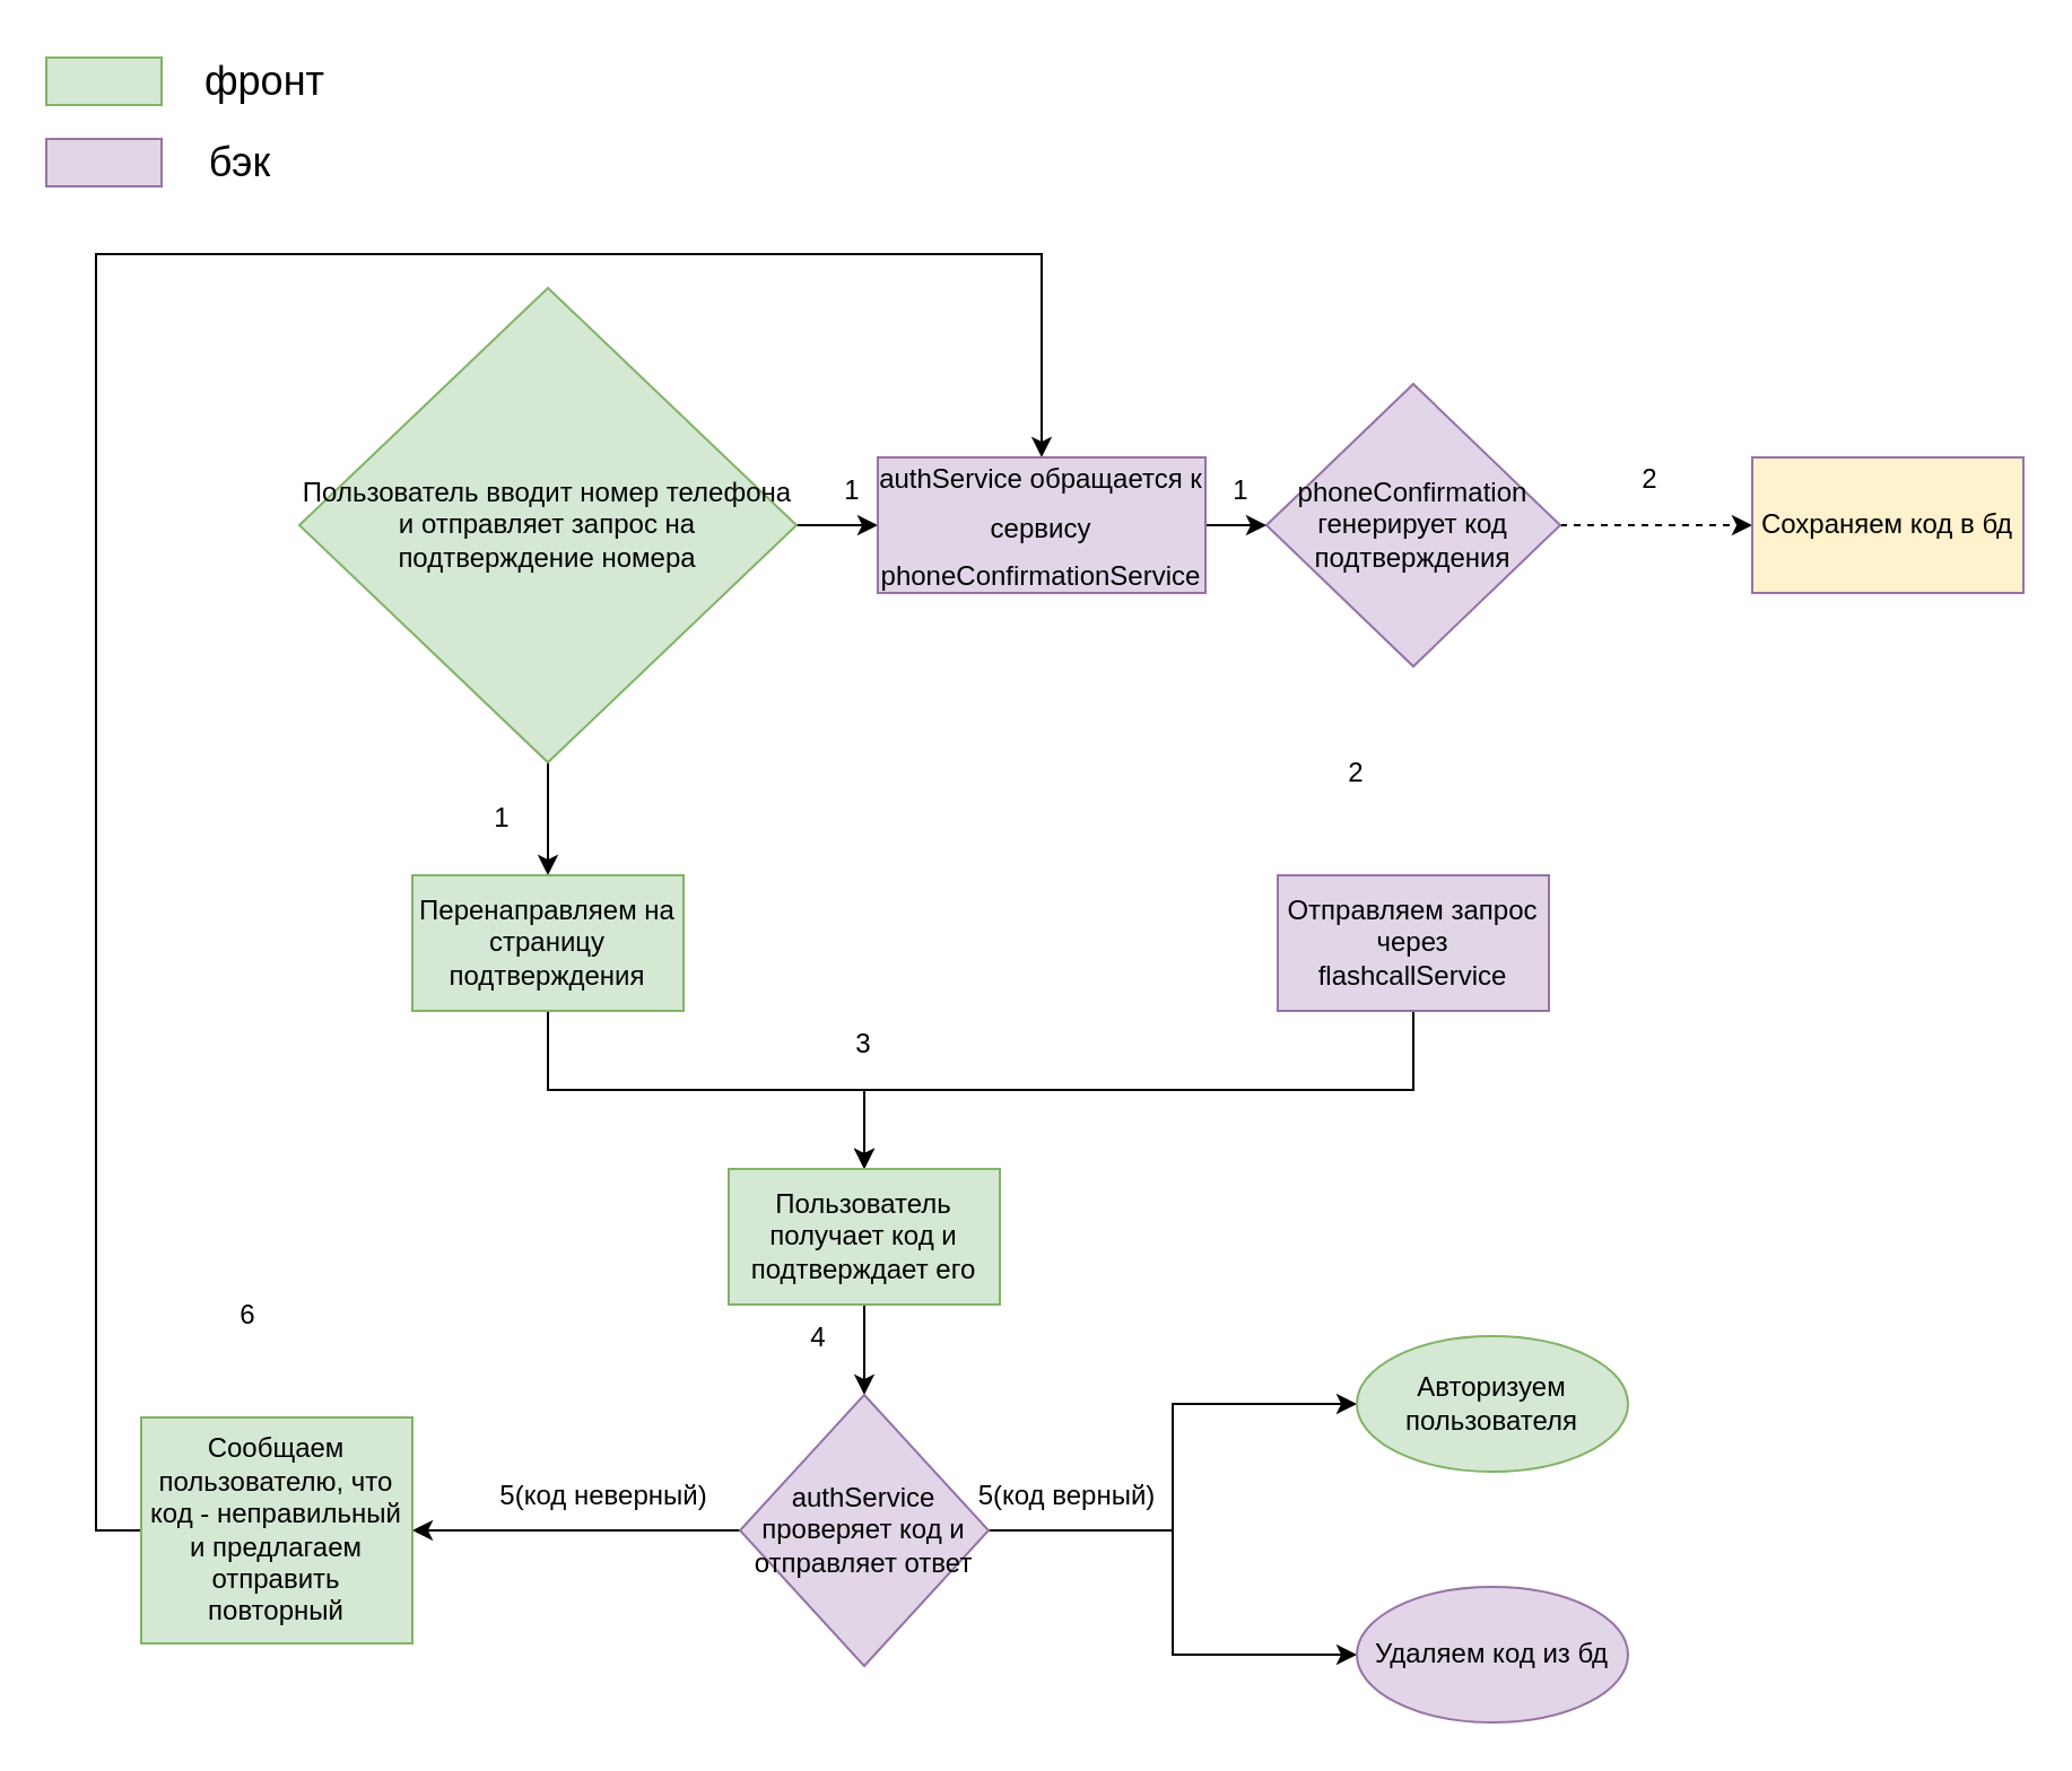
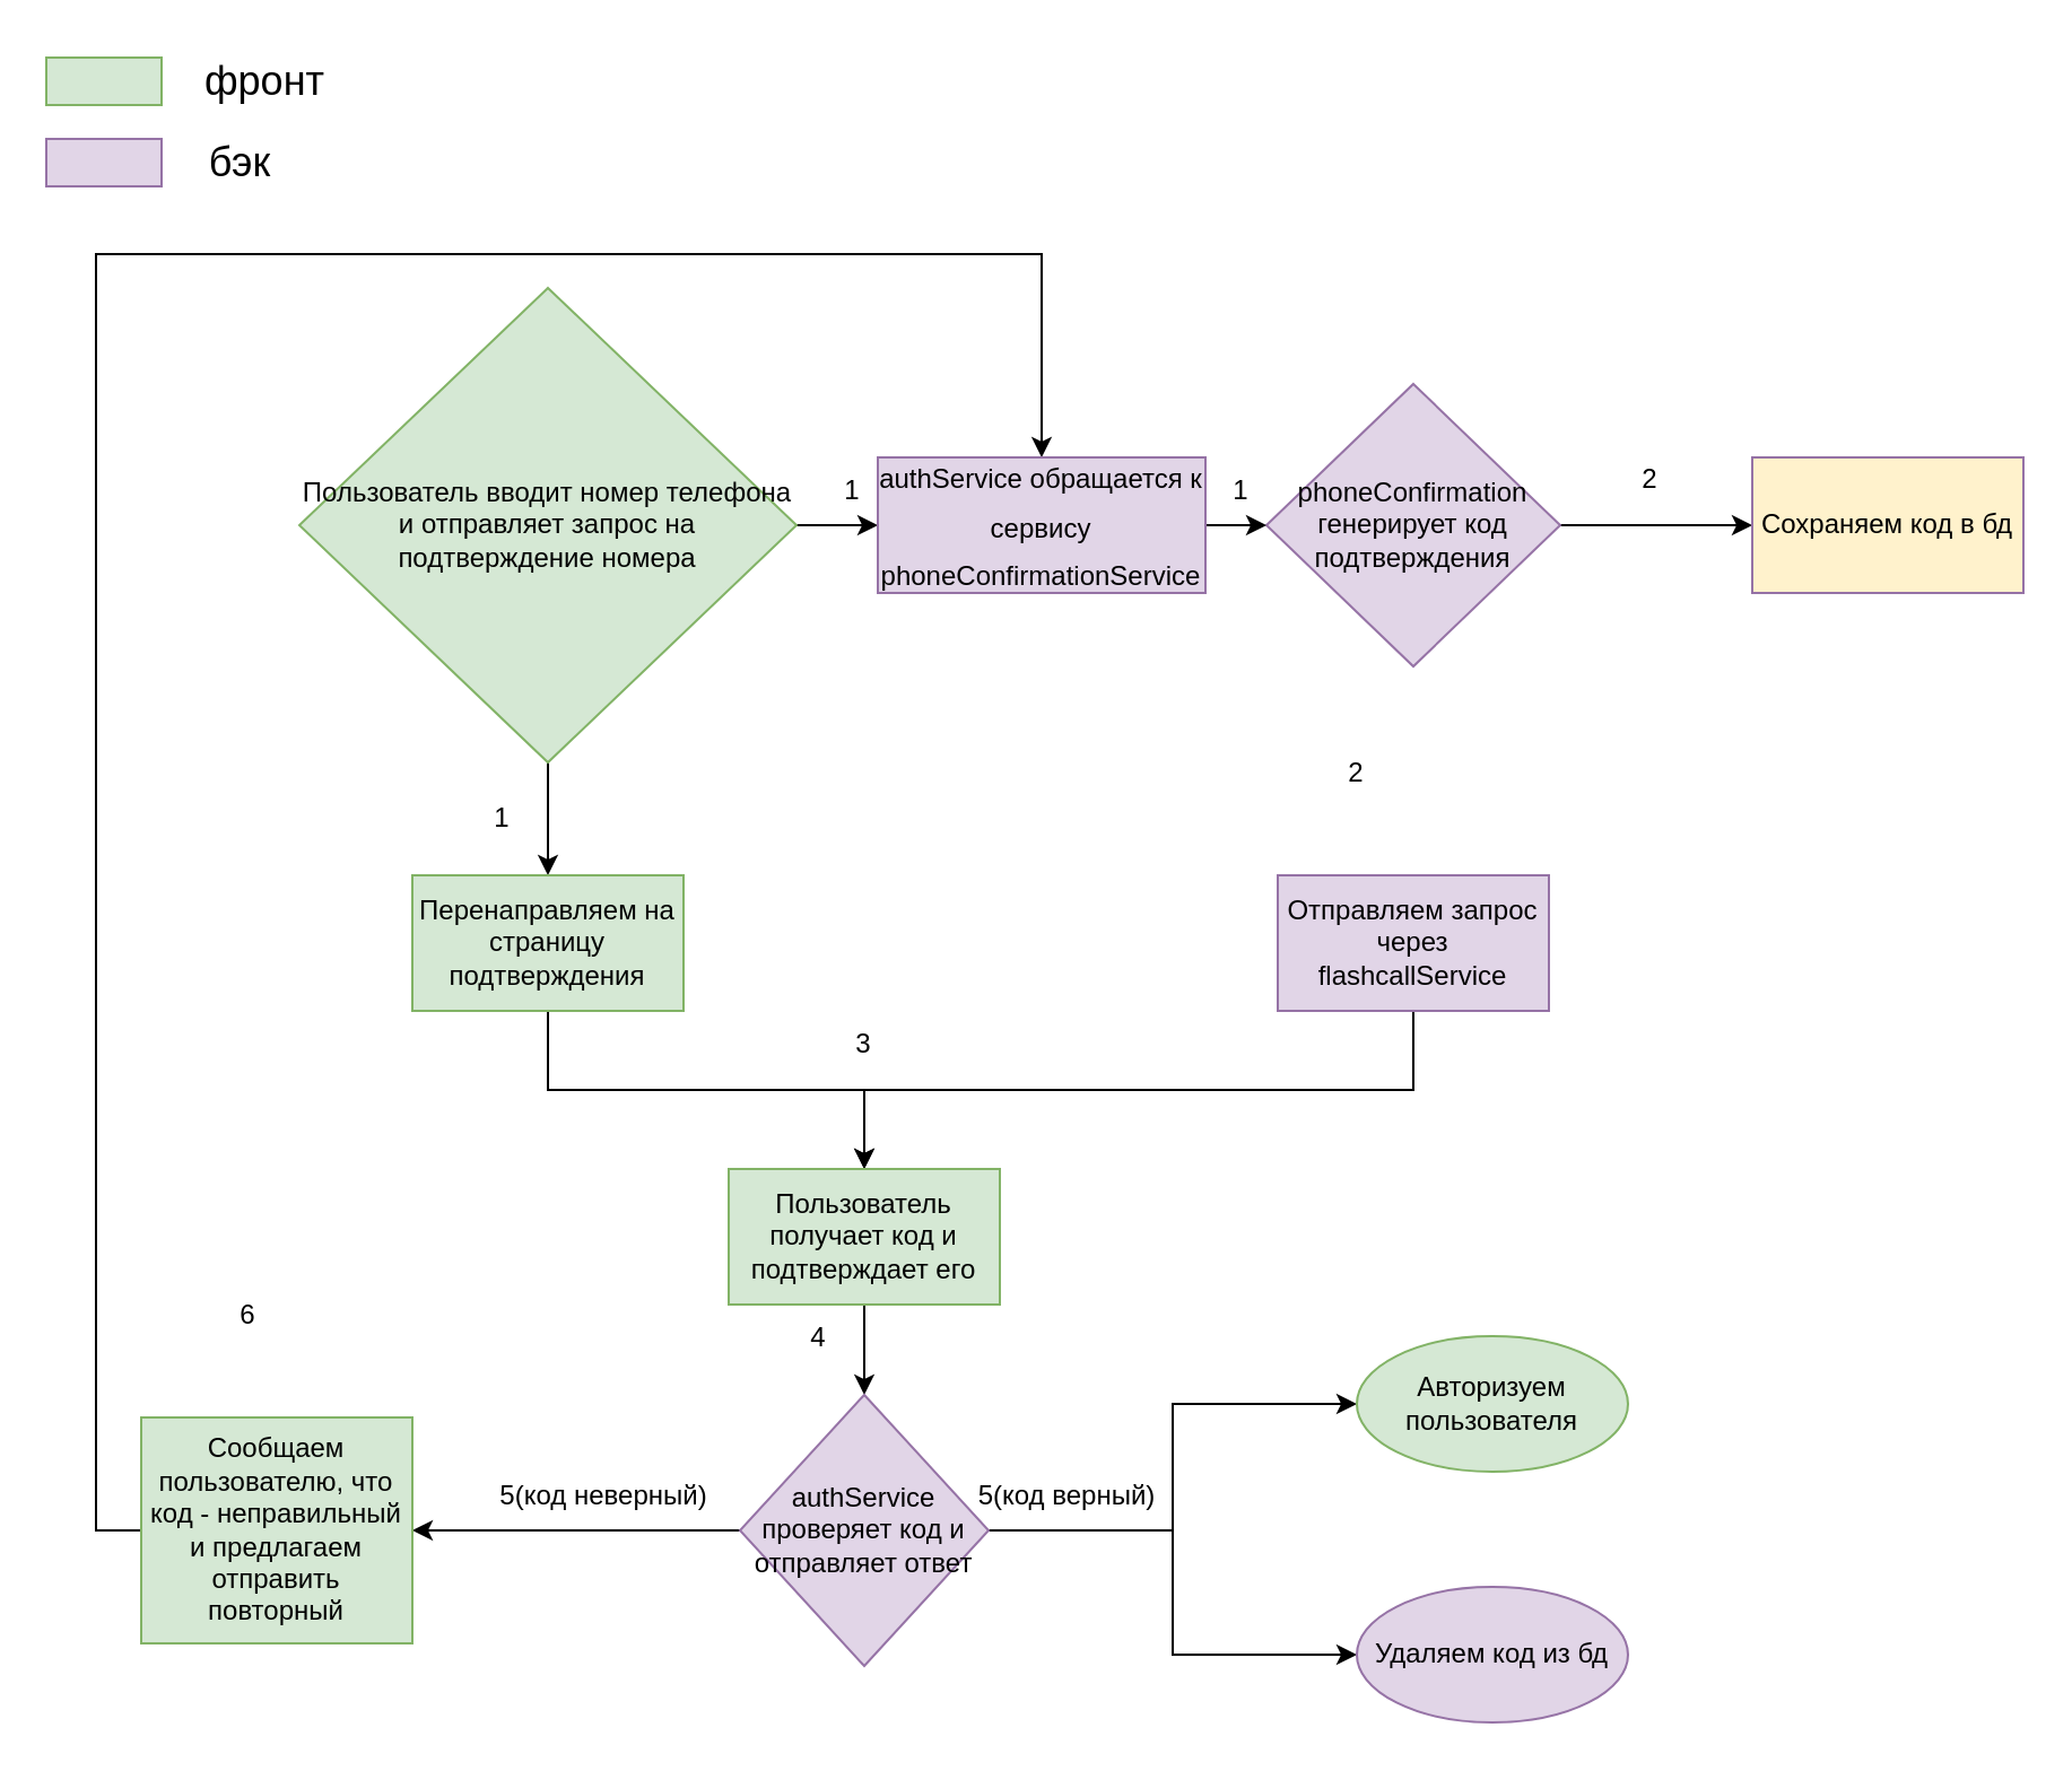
  <mxCell id="0" />
  <mxCell id="1" parent="0" />
  <mxCell id="2" value="" style="edgeStyle=orthogonalEdgeStyle;rounded=0;orthogonalLoop=1;jettySize=auto;html=1;" edge="1" parent="1" source="4" target="6"><mxGeometry relative="1" as="geometry" /></mxCell>
  <mxCell id="3" style="edgeStyle=orthogonalEdgeStyle;rounded=0;orthogonalLoop=1;jettySize=auto;html=1;exitX=1;exitY=0.5;exitDx=0;exitDy=0;entryX=0;entryY=0.5;entryDx=0;entryDy=0;fontSize=18;" edge="1" parent="1" source="4" target="36"><mxGeometry relative="1" as="geometry" /></mxCell>
  <mxCell id="4" value="Пользователь вводит номер телефона и отправляет запрос на подтверждение номера" style="rhombus;whiteSpace=wrap;html=1;fillColor=#d5e8d4;strokeColor=#82b366;" vertex="1" parent="1"><mxGeometry x="132" y="127" width="220" height="210" as="geometry" /></mxCell>
  <mxCell id="5" style="edgeStyle=orthogonalEdgeStyle;rounded=0;orthogonalLoop=1;jettySize=auto;html=1;exitX=0.5;exitY=1;exitDx=0;exitDy=0;entryX=0.5;entryY=0;entryDx=0;entryDy=0;" edge="1" parent="1" source="6" target="13"><mxGeometry relative="1" as="geometry"><mxPoint x="382" y="517" as="targetPoint" /></mxGeometry></mxCell>
  <mxCell id="6" value="Перенаправляем на страницу подтверждения" style="whiteSpace=wrap;html=1;fillColor=#d5e8d4;strokeColor=#82b366;" vertex="1" parent="1"><mxGeometry x="182" y="387" width="120" height="60" as="geometry" /></mxCell>
- <mxCell id="7" value="" style="edgeStyle=orthogonalEdgeStyle;rounded=0;orthogonalLoop=1;jettySize=auto;html=1;dashed=1;" edge="1" parent="1" source="8" target="9"><mxGeometry relative="1" as="geometry" /></mxCell>
+ <mxCell id="7" value="" style="edgeStyle=orthogonalEdgeStyle;rounded=0;orthogonalLoop=1;jettySize=auto;html=1;" edge="1" parent="1" source="8" target="9"><mxGeometry relative="1" as="geometry" /></mxCell>
  <mxCell id="8" value="phoneConfirmation генерирует код подтверждения" style="rhombus;whiteSpace=wrap;html=1;fillColor=#e1d5e7;strokeColor=#9673a6;" vertex="1" parent="1"><mxGeometry x="560" y="169.5" width="130" height="125" as="geometry" /></mxCell>
  <mxCell id="9" value="Сохраняем код в бд" style="whiteSpace=wrap;html=1;fillColor=#fff2cc;strokeColor=#9673a6;" vertex="1" parent="1"><mxGeometry x="775" y="202" width="120" height="60" as="geometry" /></mxCell>
  <mxCell id="10" style="edgeStyle=orthogonalEdgeStyle;rounded=0;orthogonalLoop=1;jettySize=auto;html=1;exitX=0.5;exitY=1;exitDx=0;exitDy=0;" edge="1" parent="1" source="11" target="13"><mxGeometry relative="1" as="geometry" /></mxCell>
  <mxCell id="11" value="Отправляем запрос через flashcallService" style="whiteSpace=wrap;html=1;fillColor=#e1d5e7;strokeColor=#9673a6;" vertex="1" parent="1"><mxGeometry x="565" y="387" width="120" height="60" as="geometry" /></mxCell>
  <mxCell id="12" value="" style="edgeStyle=orthogonalEdgeStyle;rounded=0;orthogonalLoop=1;jettySize=auto;html=1;" edge="1" parent="1" source="13" target="17"><mxGeometry relative="1" as="geometry" /></mxCell>
  <mxCell id="13" value="Пользователь получает код и подтверждает его" style="whiteSpace=wrap;html=1;fillColor=#d5e8d4;strokeColor=#82b366;" vertex="1" parent="1"><mxGeometry x="322" y="517" width="120" height="60" as="geometry" /></mxCell>
  <mxCell id="14" value="" style="edgeStyle=orthogonalEdgeStyle;rounded=0;orthogonalLoop=1;jettySize=auto;html=1;" edge="1" parent="1" source="17" target="18"><mxGeometry relative="1" as="geometry" /></mxCell>
  <mxCell id="15" style="edgeStyle=orthogonalEdgeStyle;rounded=0;orthogonalLoop=1;jettySize=auto;html=1;exitX=0;exitY=0.5;exitDx=0;exitDy=0;entryX=1;entryY=0.5;entryDx=0;entryDy=0;" edge="1" parent="1" source="17" target="28"><mxGeometry relative="1" as="geometry" /></mxCell>
  <mxCell id="16" style="edgeStyle=orthogonalEdgeStyle;rounded=0;orthogonalLoop=1;jettySize=auto;html=1;exitX=1;exitY=0.5;exitDx=0;exitDy=0;entryX=0;entryY=0.5;entryDx=0;entryDy=0;fontSize=18;" edge="1" parent="1" source="17" target="34"><mxGeometry relative="1" as="geometry" /></mxCell>
  <mxCell id="17" value="authService проверяет код и отправляет ответ" style="rhombus;whiteSpace=wrap;html=1;fillColor=#e1d5e7;strokeColor=#9673a6;" vertex="1" parent="1"><mxGeometry x="327" y="617" width="110" height="120" as="geometry" /></mxCell>
  <mxCell id="18" value="Авторизуем пользователя" style="ellipse;whiteSpace=wrap;html=1;fillColor=#d5e8d4;strokeColor=#82b366;" vertex="1" parent="1"><mxGeometry x="600" y="591" width="120" height="60" as="geometry" /></mxCell>
  <mxCell id="19" value="1" style="text;html=1;strokeColor=none;fillColor=none;align=center;verticalAlign=middle;whiteSpace=wrap;rounded=0;" vertex="1" parent="1"><mxGeometry x="347" y="202" width="60" height="30" as="geometry" /></mxCell>
  <mxCell id="20" value="1" style="text;html=1;strokeColor=none;fillColor=none;align=center;verticalAlign=middle;whiteSpace=wrap;rounded=0;" vertex="1" parent="1"><mxGeometry x="192" y="347" width="60" height="30" as="geometry" /></mxCell>
  <mxCell id="21" value="2" style="text;html=1;strokeColor=none;fillColor=none;align=center;verticalAlign=middle;whiteSpace=wrap;rounded=0;" vertex="1" parent="1"><mxGeometry x="700" y="197" width="60" height="30" as="geometry" /></mxCell>
  <mxCell id="22" value="2" style="text;html=1;strokeColor=none;fillColor=none;align=center;verticalAlign=middle;whiteSpace=wrap;rounded=0;" vertex="1" parent="1"><mxGeometry x="570" y="327" width="60" height="30" as="geometry" /></mxCell>
  <mxCell id="23" value="3" style="text;html=1;strokeColor=none;fillColor=none;align=center;verticalAlign=middle;whiteSpace=wrap;rounded=0;" vertex="1" parent="1"><mxGeometry x="352" y="447" width="60" height="30" as="geometry" /></mxCell>
  <mxCell id="24" value="4" style="text;html=1;strokeColor=none;fillColor=none;align=center;verticalAlign=middle;whiteSpace=wrap;rounded=0;" vertex="1" parent="1"><mxGeometry x="332" y="577" width="60" height="30" as="geometry" /></mxCell>
  <mxCell id="25" value="5(код неверный)" style="text;html=1;strokeColor=none;fillColor=none;align=center;verticalAlign=middle;whiteSpace=wrap;rounded=0;" vertex="1" parent="1"><mxGeometry x="192" y="647" width="150" height="30" as="geometry" /></mxCell>
  <mxCell id="26" value="5(код верный)" style="text;html=1;strokeColor=none;fillColor=none;align=center;verticalAlign=middle;whiteSpace=wrap;rounded=0;" vertex="1" parent="1"><mxGeometry x="397" y="647" width="150" height="30" as="geometry" /></mxCell>
  <mxCell id="27" style="edgeStyle=orthogonalEdgeStyle;rounded=0;orthogonalLoop=1;jettySize=auto;html=1;exitX=0;exitY=0.5;exitDx=0;exitDy=0;entryX=0.5;entryY=0;entryDx=0;entryDy=0;fontSize=18;" edge="1" parent="1" source="28" target="36"><mxGeometry relative="1" as="geometry"><Array as="points"><mxPoint x="42" y="677" /><mxPoint x="42" y="112" /><mxPoint x="461" y="112" /></Array></mxGeometry></mxCell>
  <mxCell id="28" value="Сообщаем пользователю, что код - неправильный и предлагаем отправить повторный" style="rounded=0;whiteSpace=wrap;html=1;fillColor=#d5e8d4;strokeColor=#82b366;" vertex="1" parent="1"><mxGeometry x="62" y="627" width="120" height="100" as="geometry" /></mxCell>
  <mxCell id="29" value="6" style="text;html=1;strokeColor=none;fillColor=none;align=center;verticalAlign=middle;whiteSpace=wrap;rounded=0;" vertex="1" parent="1"><mxGeometry x="87" y="567" width="45" height="30" as="geometry" /></mxCell>
  <mxCell id="30" value="" style="rounded=0;whiteSpace=wrap;html=1;fillColor=#d5e8d4;strokeColor=#82b366;" vertex="1" parent="1"><mxGeometry x="20" y="25" width="51" height="21" as="geometry" /></mxCell>
  <mxCell id="31" value="" style="rounded=0;whiteSpace=wrap;html=1;fillColor=#e1d5e7;strokeColor=#9673a6;" vertex="1" parent="1"><mxGeometry x="20" y="61" width="51" height="21" as="geometry" /></mxCell>
  <mxCell id="32" value="&lt;font style=&quot;font-size: 18px;&quot;&gt;фронт&lt;/font&gt;" style="text;html=1;strokeColor=none;fillColor=none;align=center;verticalAlign=middle;whiteSpace=wrap;rounded=0;" vertex="1" parent="1"><mxGeometry x="87" y="20.5" width="60" height="30" as="geometry" /></mxCell>
  <mxCell id="33" value="&lt;font style=&quot;font-size: 18px;&quot;&gt;бэк&lt;/font&gt;" style="text;html=1;strokeColor=none;fillColor=none;align=center;verticalAlign=middle;whiteSpace=wrap;rounded=0;" vertex="1" parent="1"><mxGeometry x="76" y="56.5" width="60" height="30" as="geometry" /></mxCell>
  <mxCell id="34" value="Удаляем код из бд" style="ellipse;whiteSpace=wrap;html=1;fillColor=#e1d5e7;strokeColor=#9673a6;" vertex="1" parent="1"><mxGeometry x="600" y="702" width="120" height="60" as="geometry" /></mxCell>
  <mxCell id="35" style="edgeStyle=orthogonalEdgeStyle;rounded=0;orthogonalLoop=1;jettySize=auto;html=1;exitX=1;exitY=0.5;exitDx=0;exitDy=0;entryX=0;entryY=0.5;entryDx=0;entryDy=0;fontSize=18;" edge="1" parent="1" source="36" target="8"><mxGeometry relative="1" as="geometry" /></mxCell>
  <mxCell id="36" value="&lt;span style=&quot;font-size: 12px;&quot;&gt;authService обращается к сервису phoneConfirmationService&lt;/span&gt;" style="rounded=0;whiteSpace=wrap;html=1;fontSize=18;fillColor=#e1d5e7;strokeColor=#9673a6;" vertex="1" parent="1"><mxGeometry x="388" y="202" width="145" height="60" as="geometry" /></mxCell>
  <mxCell id="37" value="1" style="text;html=1;strokeColor=none;fillColor=none;align=center;verticalAlign=middle;whiteSpace=wrap;rounded=0;" vertex="1" parent="1"><mxGeometry x="519" y="202" width="60" height="30" as="geometry" /></mxCell>
